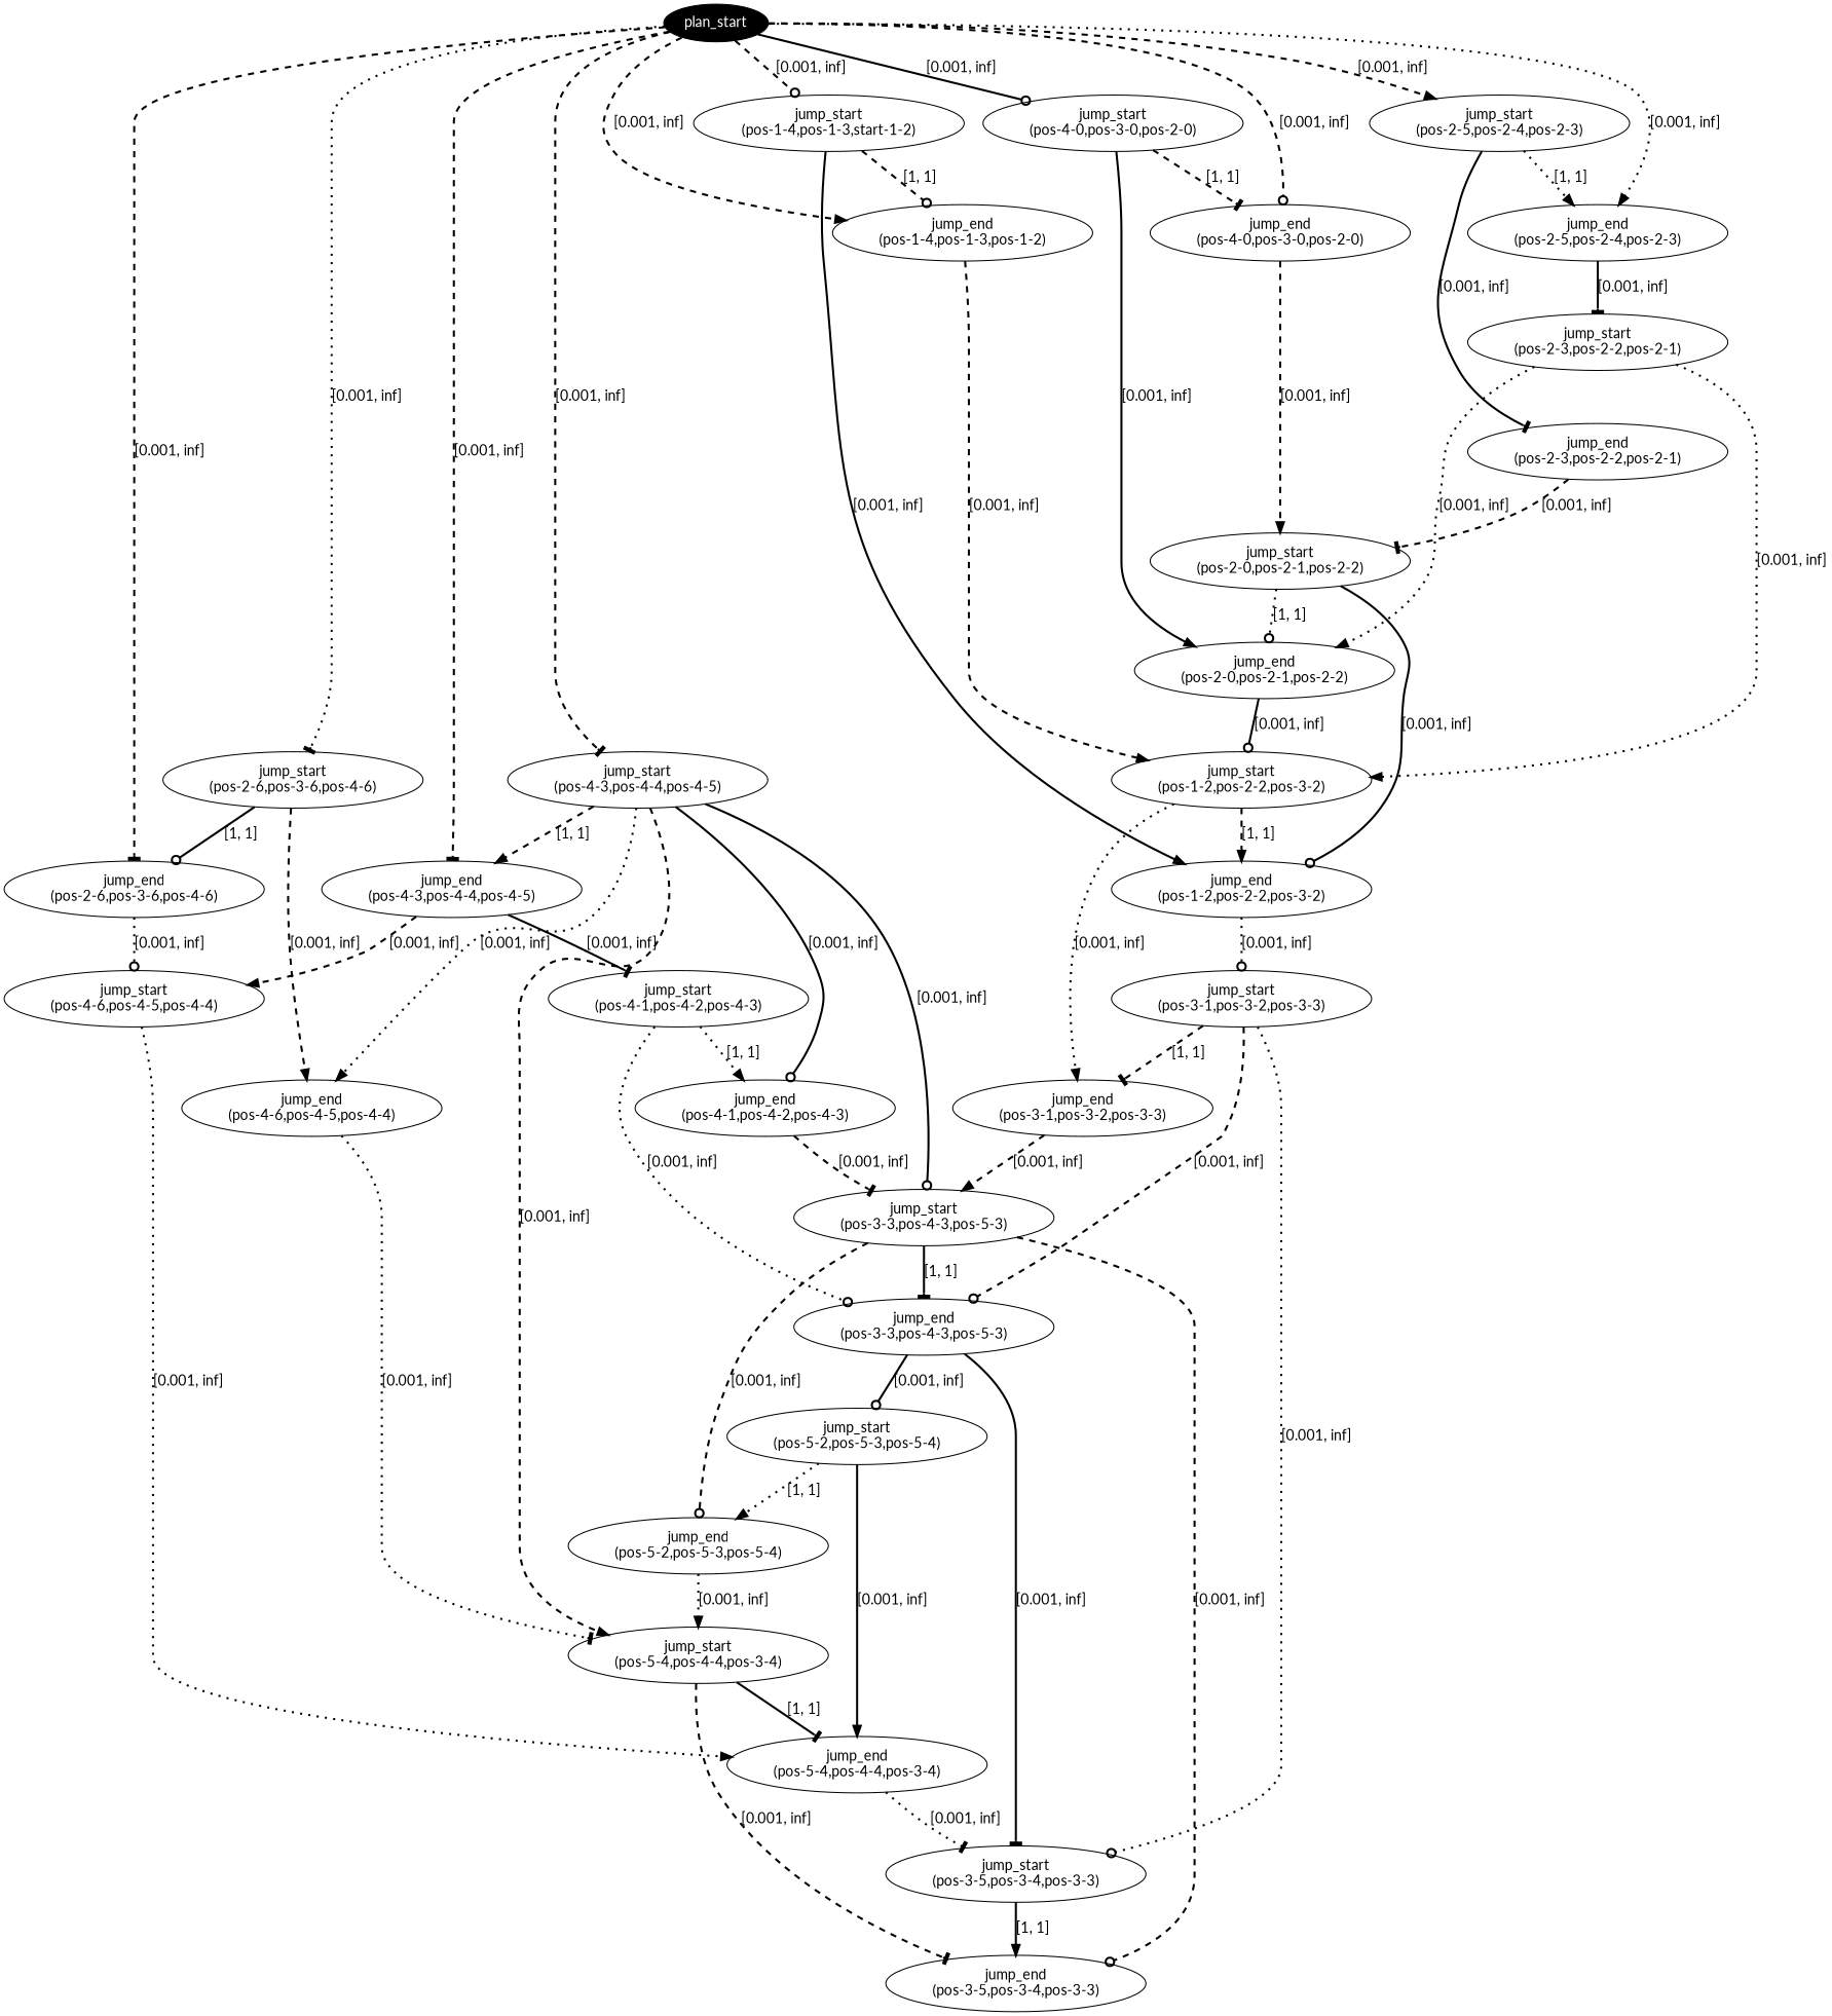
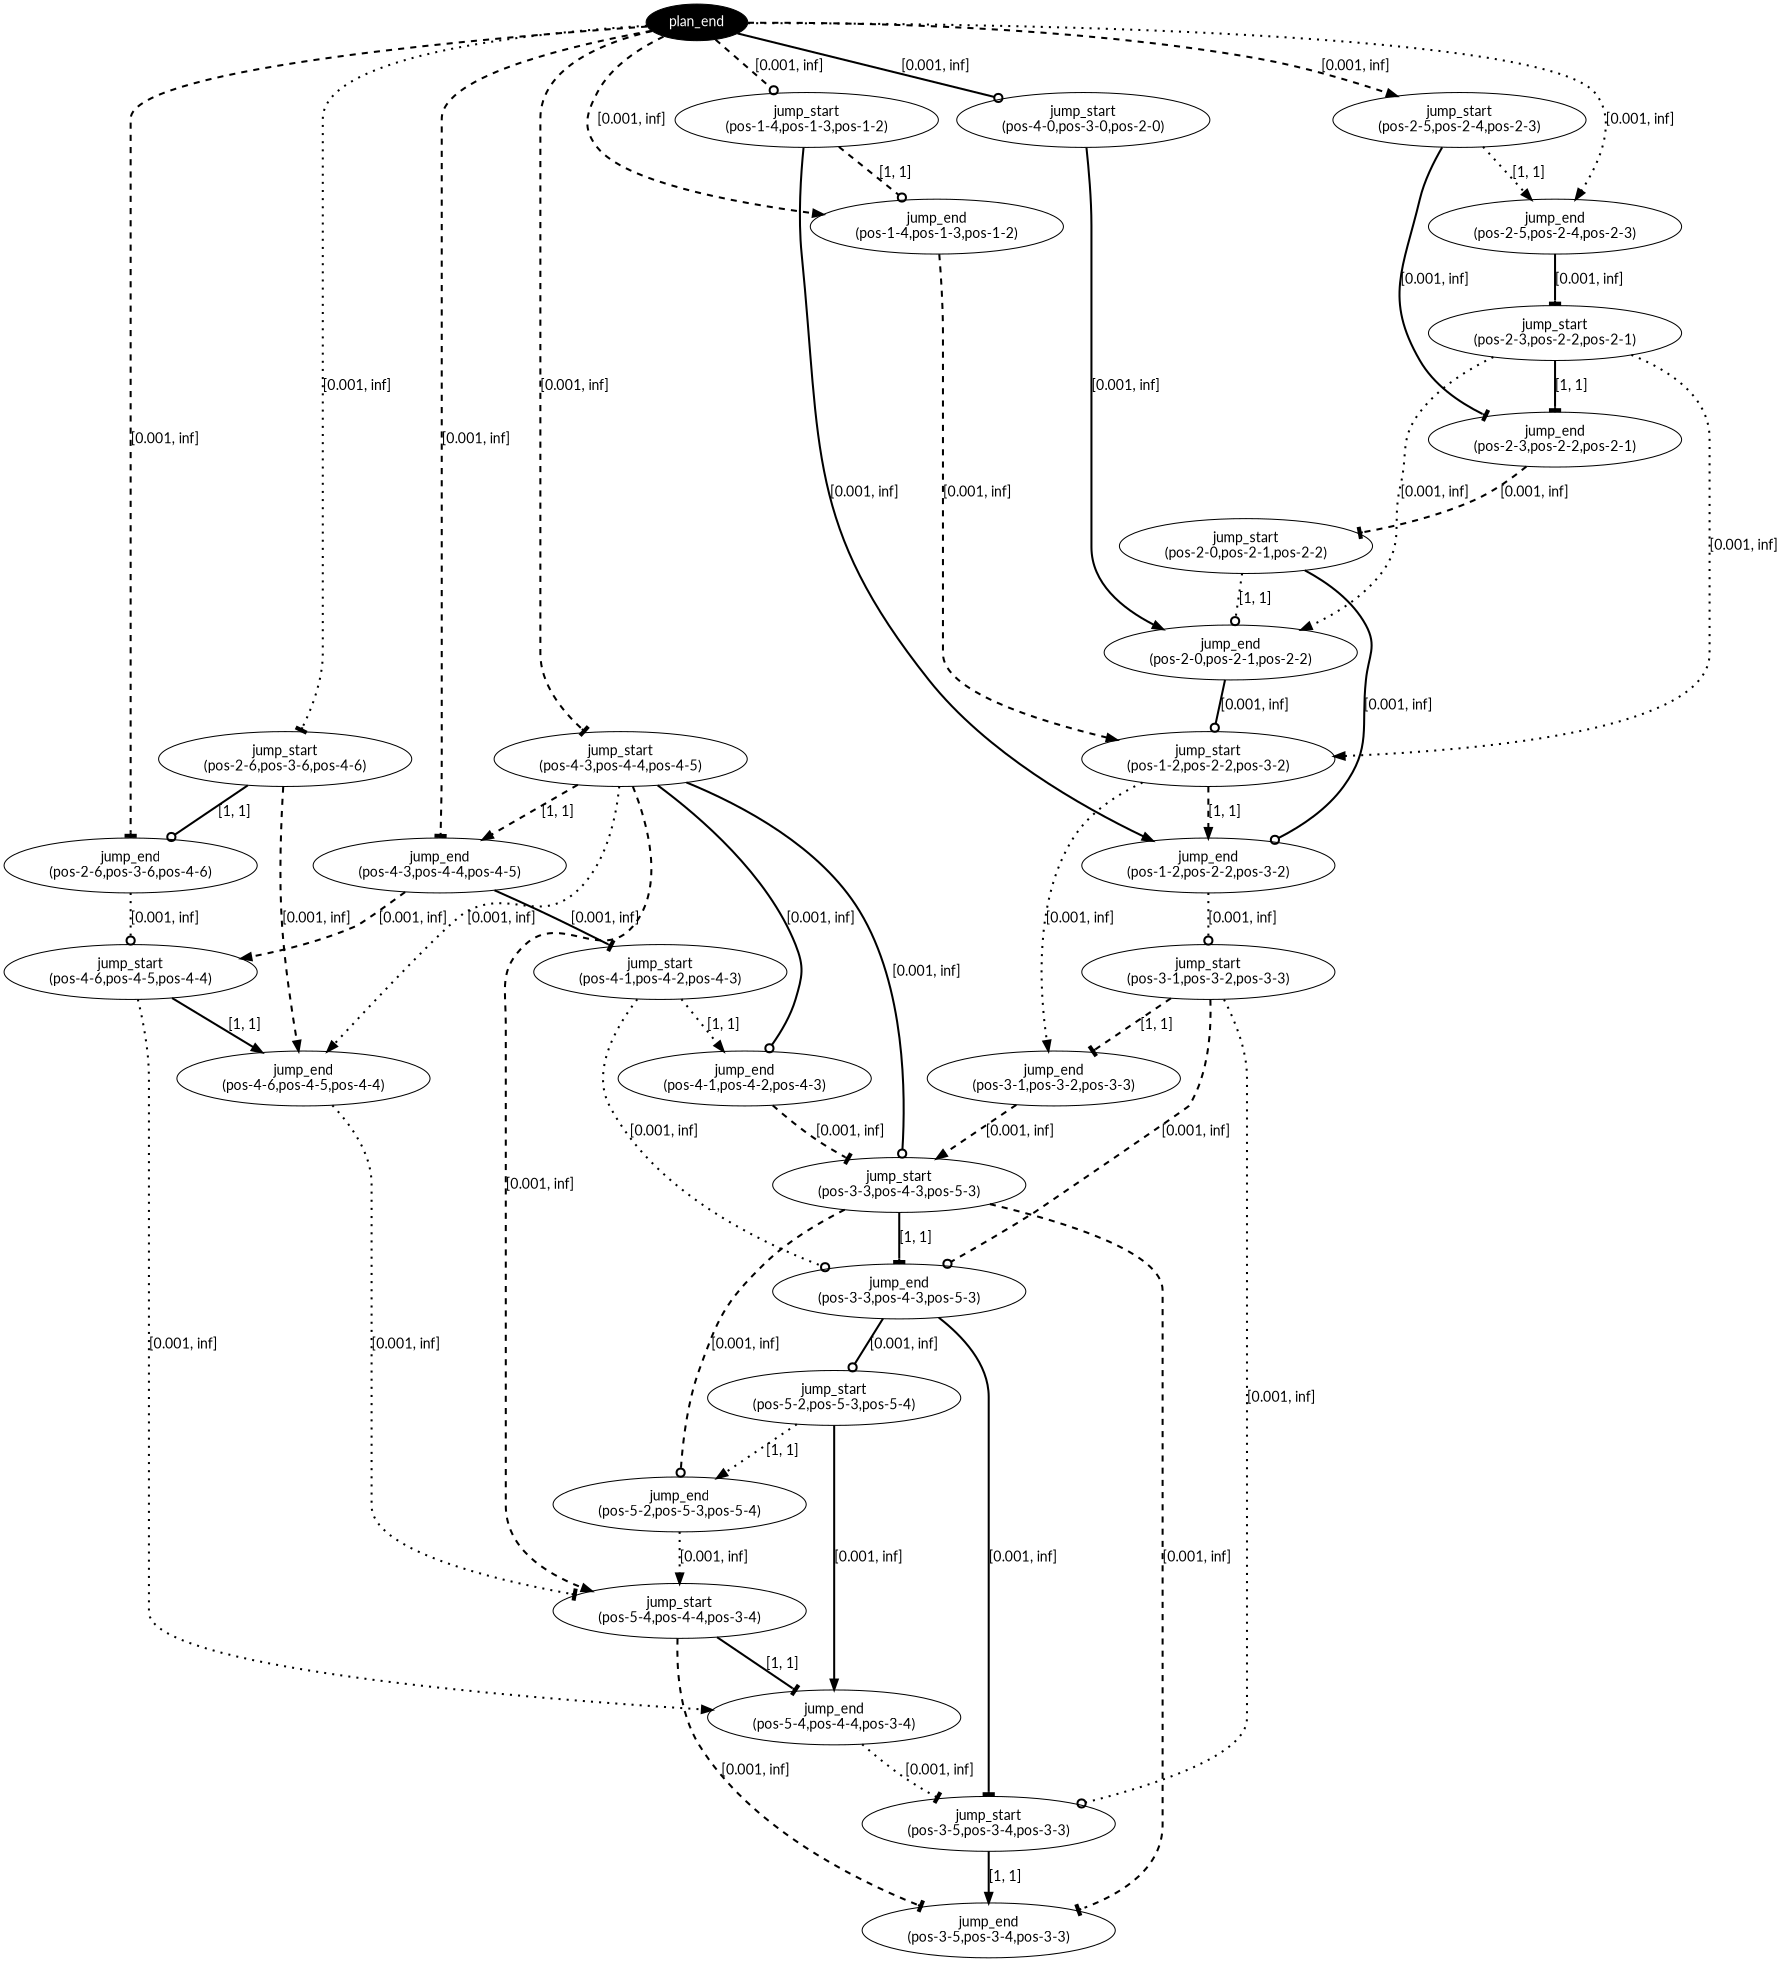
  digraph {
    fontname=Lato
    node [fontname=Lato]
    edge [arrowhead=normal color=black fontname=Lato penwidth=2 style=dashed]
-   n1 [fillcolor=black fontcolor=white label=plan_start style=filled]
-   n2 [label="jump_start\n(pos-1-4,pos-1-3,start-1-2)"]
+   n1 [fillcolor=black fontcolor=white label=plan_end style=filled]
+   n2 [label="jump_start\n(pos-1-4,pos-1-3,pos-1-2)"]
    n3 [label="jump_end\n(pos-1-4,pos-1-3,pos-1-2)"]
    n4 [label="jump_start\n(pos-4-3,pos-4-4,pos-4-5)"]
    n5 [label="jump_end\n(pos-4-3,pos-4-4,pos-4-5)"]
    n6 [label="jump_start\n(pos-2-6,pos-3-6,pos-4-6)"]
    n7 [label="jump_end\n(pos-2-6,pos-3-6,pos-4-6)"]
    n8 [label="jump_start\n(pos-4-0,pos-3-0,pos-2-0)"]
-   n9 [label="jump_end\n(pos-4-0,pos-3-0,pos-2-0)"]
    n10 [label="jump_start\n(pos-2-5,pos-2-4,pos-2-3)"]
    n11 [label="jump_end\n(pos-2-5,pos-2-4,pos-2-3)"]
    n12 [label="jump_end\n(pos-1-2,pos-2-2,pos-3-2)"]
    n13 [label="jump_start\n(pos-1-2,pos-2-2,pos-3-2)"]
    n14 [label="jump_end\n(pos-4-1,pos-4-2,pos-4-3)"]
    n15 [label="jump_end\n(pos-4-6,pos-4-5,pos-4-4)"]
    n16 [label="jump_start\n(pos-3-3,pos-4-3,pos-5-3)"]
    n17 [label="jump_start\n(pos-5-4,pos-4-4,pos-3-4)"]
    n18 [label="jump_start\n(pos-4-1,pos-4-2,pos-4-3)"]
    n19 [label="jump_start\n(pos-4-6,pos-4-5,pos-4-4)"]
    n20 [label="jump_end\n(pos-2-0,pos-2-1,pos-2-2)"]
    n21 [label="jump_start\n(pos-2-0,pos-2-1,pos-2-2)"]
    n22 [label="jump_end\n(pos-2-3,pos-2-2,pos-2-1)"]
    n23 [label="jump_start\n(pos-2-3,pos-2-2,pos-2-1)"]
    n24 [label="jump_start\n(pos-3-1,pos-3-2,pos-3-3)"]
    n25 [label="jump_end\n(pos-3-1,pos-3-2,pos-3-3)"]
    n26 [label="jump_end\n(pos-3-3,pos-4-3,pos-5-3)"]
    n27 [label="jump_end\n(pos-5-2,pos-5-3,pos-5-4)"]
    n28 [label="jump_end\n(pos-3-5,pos-3-4,pos-3-3)"]
    n29 [label="jump_end\n(pos-5-4,pos-4-4,pos-3-4)"]
    n30 [label="jump_start\n(pos-3-5,pos-3-4,pos-3-3)"]
    n31 [label="jump_start\n(pos-5-2,pos-5-3,pos-5-4)"]
    n1 -> n2 [arrowhead=odot label="[0.001, inf]"]
    n1 -> n3 [label="[0.001, inf]"]
    n1 -> n4 [arrowhead=tee label="[0.001, inf]"]
    n1 -> n5 [arrowhead=tee label="[0.001, inf]"]
    n1 -> n6 [arrowhead=tee label="[0.001, inf]" style=dotted]
    n1 -> n7 [arrowhead=tee label="[0.001, inf]"]
    n1 -> n8 [arrowhead=odot label="[0.001, inf]" style=bold]
-   n1 -> n9 [arrowhead=odot label="[0.001, inf]"]
    n1 -> n10 [label="[0.001, inf]"]
    n1 -> n11 [label="[0.001, inf]" style=dotted]
    n2 -> n3 [arrowhead=odot label="[1, 1]"]
    n2 -> n12 [label="[0.001, inf]" style=bold]
    n3 -> n13 [label="[0.001, inf]"]
    n4 -> n5 [label="[1, 1]"]
    n4 -> n14 [arrowhead=odot label="[0.001, inf]" style=bold]
    n4 -> n15 [label="[0.001, inf]" style=dotted]
    n4 -> n16 [arrowhead=odot label="[0.001, inf]" style=bold]
    n4 -> n17 [label="[0.001, inf]"]
    n5 -> n18 [arrowhead=tee label="[0.001, inf]" style=bold]
    n5 -> n19 [label="[0.001, inf]"]
    n6 -> n7 [arrowhead=odot label="[1, 1]" style=bold]
    n6 -> n15 [label="[0.001, inf]"]
    n7 -> n19 [arrowhead=odot label="[0.001, inf]" style=dotted]
-   n8 -> n9 [arrowhead=tee label="[1, 1]"]
    n8 -> n20 [label="[0.001, inf]" style=bold]
-   n9 -> n21 [label="[0.001, inf]"]
    n10 -> n11 [label="[1, 1]" style=dotted]
    n10 -> n22 [arrowhead=tee label="[0.001, inf]" style=bold]
    n11 -> n23 [arrowhead=tee label="[0.001, inf]" style=bold]
    n12 -> n24 [arrowhead=odot label="[0.001, inf]" style=dotted]
    n13 -> n12 [label="[1, 1]"]
    n13 -> n25 [label="[0.001, inf]" style=dotted]
    n14 -> n16 [arrowhead=tee label="[0.001, inf]"]
    n15 -> n17 [arrowhead=tee label="[0.001, inf]" style=dotted]
    n16 -> n26 [arrowhead=tee label="[1, 1]" style=bold]
    n16 -> n27 [arrowhead=odot label="[0.001, inf]"]
-   n16 -> n28 [arrowhead=odot label="[0.001, inf]"]
+   n16 -> n28 [arrowhead=tee label="[0.001, inf]"]
    n17 -> n28 [arrowhead=tee label="[0.001, inf]"]
    n17 -> n29 [arrowhead=tee label="[1, 1]" style=bold]
    n18 -> n14 [label="[1, 1]" style=dotted]
    n18 -> n26 [arrowhead=odot label="[0.001, inf]" style=dotted]
+   n19 -> n15 [label="[1, 1]" style=bold]
    n19 -> n29 [label="[0.001, inf]" style=dotted]
    n20 -> n13 [arrowhead=odot label="[0.001, inf]" style=bold]
    n21 -> n12 [arrowhead=odot label="[0.001, inf]" style=bold]
    n21 -> n20 [arrowhead=odot label="[1, 1]" style=dotted]
    n22 -> n21 [arrowhead=tee label="[0.001, inf]"]
    n23 -> n13 [label="[0.001, inf]" style=dotted]
    n23 -> n20 [label="[0.001, inf]" style=dotted]
+   n23 -> n22 [arrowhead=tee label="[1, 1]" style=bold]
    n24 -> n25 [arrowhead=tee label="[1, 1]"]
    n24 -> n26 [arrowhead=odot label="[0.001, inf]"]
    n24 -> n30 [arrowhead=odot label="[0.001, inf]" style=dotted]
    n25 -> n16 [label="[0.001, inf]"]
    n26 -> n30 [arrowhead=tee label="[0.001, inf]" style=bold]
    n26 -> n31 [arrowhead=odot label="[0.001, inf]" style=bold]
    n27 -> n17 [label="[0.001, inf]" style=dotted]
    n29 -> n30 [arrowhead=tee label="[0.001, inf]" style=dotted]
    n30 -> n28 [label="[1, 1]" style=bold]
    n31 -> n27 [label="[1, 1]" style=dotted]
    n31 -> n29 [label="[0.001, inf]" style=bold]
  }
